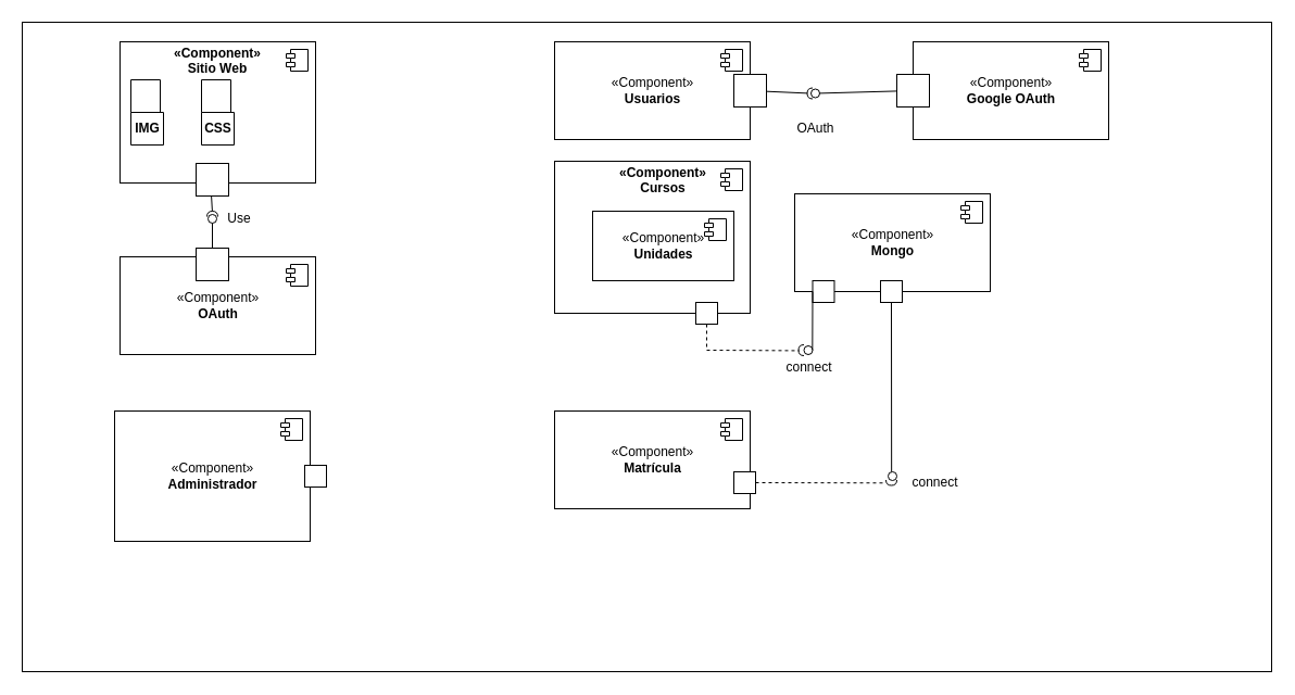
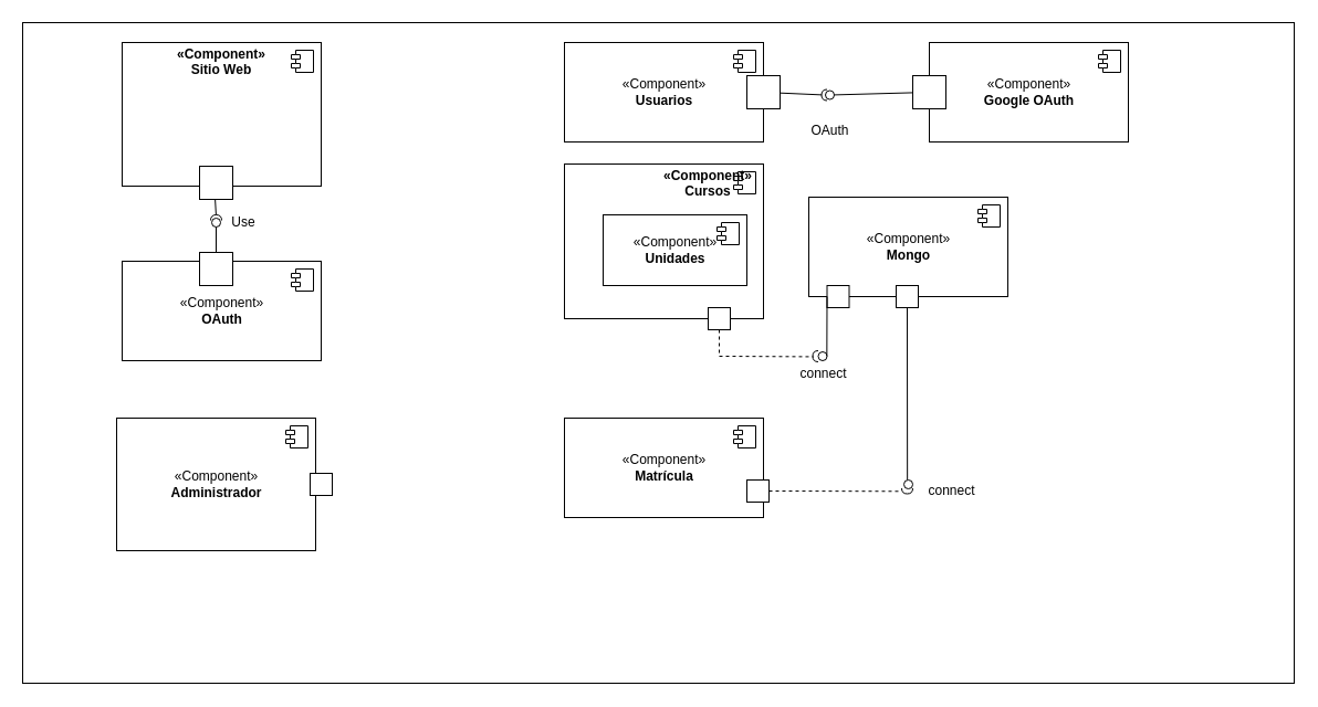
  <mxCell id="0" />
  <mxCell id="1" parent="0" />
  <mxCell id="2" value="" style="rounded=0;whiteSpace=wrap;html=1;" vertex="1" parent="1"><mxGeometry y="20" width="1150" height="598" as="geometry" x="20" /></mxCell>
  <mxCell id="3" value="" style="html=1;dropTarget=0;" parent="1" vertex="1"><mxGeometry x="110" y="38" width="180" height="130" as="geometry" /></mxCell>
  <mxCell id="4" value="" style="shape=module;jettyWidth=8;jettyHeight=4;" parent="3" vertex="1"><mxGeometry x="1" width="20" height="20" relative="1" as="geometry"><mxPoint x="-27" y="7" as="offset" /></mxGeometry></mxCell>
  <mxCell id="5" value="«Component»&lt;br&gt;&lt;b&gt;Usuarios&lt;/b&gt;" style="html=1;dropTarget=0;" parent="1" vertex="1"><mxGeometry x="510" y="38" width="180" height="90" as="geometry" /></mxCell>
  <mxCell id="6" value="" style="shape=module;jettyWidth=8;jettyHeight=4;" parent="5" vertex="1"><mxGeometry x="1" width="20" height="20" relative="1" as="geometry"><mxPoint x="-27" y="7" as="offset" /></mxGeometry></mxCell>
  <mxCell id="7" value="" style="html=1;dropTarget=0;" parent="1" vertex="1"><mxGeometry x="510" y="148" width="180" height="140" as="geometry" /></mxCell>
  <mxCell id="8" value="" style="shape=module;jettyWidth=8;jettyHeight=4;" parent="7" vertex="1"><mxGeometry x="1" width="20" height="20" relative="1" as="geometry"><mxPoint x="-27" y="7" as="offset" /></mxGeometry></mxCell>
  <mxCell id="9" value="" style="endArrow=none;html=1;rounded=0;align=center;verticalAlign=top;endFill=0;labelBackgroundColor=none;endSize=2;" parent="1" source="35" target="10" edge="1"><mxGeometry relative="1" as="geometry" /></mxCell>
  <mxCell id="10" value="" style="ellipse;html=1;fontSize=11;align=center;fillColor=none;points=[];aspect=fixed;resizable=0;verticalAlign=bottom;labelPosition=center;verticalLabelPosition=top;flipH=1;" parent="1" vertex="1"><mxGeometry x="746" y="81.5" width="8" height="8" as="geometry" /></mxCell>
  <mxCell id="11" value="OAuth" style="text;html=1;align=center;verticalAlign=middle;resizable=0;points=[];autosize=1;strokeColor=none;fillColor=none;" parent="1" vertex="1"><mxGeometry x="725" y="108" width="50" height="20" as="geometry" /></mxCell>
  <mxCell id="12" value="«Component»&lt;br&gt;&lt;b&gt;Matrícula&lt;/b&gt;" style="html=1;dropTarget=0;" parent="1" vertex="1"><mxGeometry x="510" y="378" width="180" height="90" as="geometry" /></mxCell>
  <mxCell id="13" value="" style="shape=module;jettyWidth=8;jettyHeight=4;" parent="12" vertex="1"><mxGeometry x="1" width="20" height="20" relative="1" as="geometry"><mxPoint x="-27" y="7" as="offset" /></mxGeometry></mxCell>
  <mxCell id="14" value="«Component»&lt;br&gt;&lt;b&gt;OAuth&lt;/b&gt;" style="html=1;dropTarget=0;" parent="1" vertex="1"><mxGeometry x="110" y="236" width="180" height="90" as="geometry" /></mxCell>
  <mxCell id="15" value="" style="shape=module;jettyWidth=8;jettyHeight=4;" parent="14" vertex="1"><mxGeometry x="1" width="20" height="20" relative="1" as="geometry"><mxPoint x="-27" y="7" as="offset" /></mxGeometry></mxCell>
  <mxCell id="16" value="«Component»&lt;br&gt;&lt;b&gt;Mongo&lt;/b&gt;" style="html=1;dropTarget=0;" parent="1" vertex="1"><mxGeometry x="731" y="178" width="180" height="90" as="geometry" /></mxCell>
  <mxCell id="17" value="" style="shape=module;jettyWidth=8;jettyHeight=4;" parent="16" vertex="1"><mxGeometry x="1" width="20" height="20" relative="1" as="geometry"><mxPoint x="-27" y="7" as="offset" /></mxGeometry></mxCell>
  <mxCell id="18" value="" style="html=1;rounded=0;" parent="1" vertex="1"><mxGeometry x="675" y="434" width="20" height="20" as="geometry" /></mxCell>
  <mxCell id="19" value="" style="html=1;rounded=0;" parent="1" vertex="1"><mxGeometry x="810" y="258" width="20" height="20" as="geometry" /></mxCell>
  <mxCell id="20" value="" style="endArrow=none;html=1;rounded=0;align=center;verticalAlign=top;endFill=0;labelBackgroundColor=none;endSize=2;exitX=0.5;exitY=1;exitDx=0;exitDy=0;entryX=0.604;entryY=-0.007;entryDx=0;entryDy=0;entryPerimeter=0;" parent="1" source="19" target="21" edge="1"><mxGeometry relative="1" as="geometry"><mxPoint x="540" y="438" as="sourcePoint" /><mxPoint x="540" y="392" as="targetPoint" /></mxGeometry></mxCell>
  <mxCell id="21" value="" style="ellipse;html=1;fontSize=11;align=center;fillColor=none;points=[];aspect=fixed;resizable=0;verticalAlign=bottom;labelPosition=center;verticalLabelPosition=top;flipH=1;" parent="1" vertex="1"><mxGeometry x="817" y="434" width="8" height="8" as="geometry" /></mxCell>
  <mxCell id="22" value="" style="html=1;rounded=0;" parent="1" vertex="1"><mxGeometry x="747.5" y="258" width="20" height="20" as="geometry" /></mxCell>
  <mxCell id="23" value="" style="endArrow=none;html=1;rounded=0;align=center;verticalAlign=top;endFill=0;labelBackgroundColor=none;endSize=2;exitX=0;exitY=0.5;exitDx=0;exitDy=0;entryX=0.02;entryY=0.496;entryDx=0;entryDy=0;entryPerimeter=0;" parent="1" source="22" target="24" edge="1"><mxGeometry relative="1" as="geometry"><mxPoint x="440" y="378" as="sourcePoint" /><mxPoint x="440" y="332" as="targetPoint" /></mxGeometry></mxCell>
  <mxCell id="24" value="" style="ellipse;html=1;fontSize=11;align=center;fillColor=none;points=[];aspect=fixed;resizable=0;verticalAlign=bottom;labelPosition=center;verticalLabelPosition=top;flipH=1;" parent="1" vertex="1"><mxGeometry x="739.5" y="318" width="8" height="8" as="geometry" /></mxCell>
  <mxCell id="25" value="" style="html=1;rounded=0;" parent="1" vertex="1"><mxGeometry x="640" y="278" width="20" height="20" as="geometry" /></mxCell>
  <mxCell id="26" value="" style="endArrow=none;html=1;rounded=0;align=center;verticalAlign=top;endFill=0;labelBackgroundColor=none;endSize=2;exitX=0.5;exitY=1;exitDx=0;exitDy=0;entryX=0.829;entryY=0.543;entryDx=0;entryDy=0;entryPerimeter=0;dashed=1;" parent="1" source="25" target="27" edge="1"><mxGeometry relative="1" as="geometry"><mxPoint x="470" y="318" as="sourcePoint" /><mxPoint x="470" y="272" as="targetPoint" /><Array as="points"><mxPoint x="650" y="322" /></Array></mxGeometry></mxCell>
  <mxCell id="27" value="" style="shape=requiredInterface;html=1;fontSize=11;align=center;fillColor=none;points=[];aspect=fixed;resizable=0;verticalAlign=bottom;labelPosition=center;verticalLabelPosition=top;flipH=1;direction=east;" parent="1" vertex="1"><mxGeometry x="734.5" y="317" width="5" height="10" as="geometry" /></mxCell>
  <mxCell id="28" value="connect" style="text;html=1;align=center;verticalAlign=middle;resizable=0;points=[];autosize=1;strokeColor=none;fillColor=none;" parent="1" vertex="1"><mxGeometry x="713.5" y="328" width="60" height="20" as="geometry" /></mxCell>
  <mxCell id="29" value="" style="endArrow=none;html=1;rounded=0;align=center;verticalAlign=top;endFill=0;labelBackgroundColor=none;endSize=2;entryX=0.556;entryY=-0.011;entryDx=0;entryDy=0;entryPerimeter=0;dashed=1;exitX=1;exitY=0.5;exitDx=0;exitDy=0;" parent="1" source="18" target="30" edge="1"><mxGeometry relative="1" as="geometry"><mxPoint x="620" y="438" as="sourcePoint" /><mxPoint x="25" y="-2" as="targetPoint" /></mxGeometry></mxCell>
  <mxCell id="30" value="" style="shape=requiredInterface;html=1;fontSize=11;align=center;fillColor=none;points=[];aspect=fixed;resizable=0;verticalAlign=bottom;labelPosition=center;verticalLabelPosition=top;flipH=1;direction=south;" parent="1" vertex="1"><mxGeometry x="815" y="441.5" width="10" height="5" as="geometry" /></mxCell>
  <mxCell id="31" value="connect" style="text;html=1;align=center;verticalAlign=middle;resizable=0;points=[];autosize=1;strokeColor=none;fillColor=none;" parent="1" vertex="1"><mxGeometry x="830" y="434" width="60" height="20" as="geometry" /></mxCell>
  <mxCell id="32" value="«Component»&lt;br&gt;&lt;b&gt;Google OAuth&lt;/b&gt;" style="html=1;dropTarget=0;" vertex="1" parent="1"><mxGeometry x="840" y="38" width="180" height="90" as="geometry" /></mxCell>
  <mxCell id="33" value="" style="shape=module;jettyWidth=8;jettyHeight=4;" vertex="1" parent="32"><mxGeometry x="1" width="20" height="20" relative="1" as="geometry"><mxPoint x="-27" y="7" as="offset" /></mxGeometry></mxCell>
  <mxCell id="34" style="edgeStyle=orthogonalEdgeStyle;rounded=0;orthogonalLoop=1;jettySize=auto;html=1;exitX=0.5;exitY=1;exitDx=0;exitDy=0;" edge="1" parent="1" source="32" target="32"><mxGeometry relative="1" as="geometry" /></mxCell>
  <mxCell id="35" value="" style="html=1;rounded=0;" parent="1" vertex="1"><mxGeometry x="825" y="68" width="30" height="30" as="geometry" /></mxCell>
  <mxCell id="36" value="" style="html=1;rounded=0;" parent="1" vertex="1"><mxGeometry x="675" y="68" width="30" height="30" as="geometry" /></mxCell>
  <mxCell id="37" value="" style="endArrow=none;html=1;rounded=0;align=center;verticalAlign=top;endFill=0;labelBackgroundColor=none;endSize=2;" parent="1" source="36" target="38" edge="1"><mxGeometry relative="1" as="geometry" /></mxCell>
  <mxCell id="38" value="" style="shape=requiredInterface;html=1;fontSize=11;align=center;fillColor=none;points=[];aspect=fixed;resizable=0;verticalAlign=bottom;labelPosition=center;verticalLabelPosition=top;flipH=1;direction=east;" parent="1" vertex="1"><mxGeometry x="742.5" y="80.5" width="5" height="10" as="geometry" /></mxCell>
- <mxCell id="39" value="«Component»&#10;Cursos" style="text;align=center;fontStyle=1;verticalAlign=middle;spacingLeft=3;spacingRight=3;strokeColor=none;rotatable=0;points=[[0,0.5],[1,0.5]];portConstraint=eastwest;" vertex="1" parent="1"><mxGeometry x="570" y="152" width="80" height="26" as="geometry" /></mxCell>
+ <mxCell id="39" value="«Component»&#10;Cursos" style="text;align=center;fontStyle=1;verticalAlign=middle;spacingLeft=3;spacingRight=3;strokeColor=none;rotatable=0;points=[[0,0.5],[1,0.5]];portConstraint=eastwest;" vertex="1" parent="1"><mxGeometry x="600" y="152" width="80" height="26" as="geometry" /></mxCell>
  <mxCell id="40" value="«Component»&lt;br&gt;&lt;b&gt;Unidades&lt;/b&gt;" style="html=1;dropTarget=0;" vertex="1" parent="1"><mxGeometry x="545" y="194" width="130" height="64" as="geometry" /></mxCell>
  <mxCell id="41" value="" style="shape=module;jettyWidth=8;jettyHeight=4;" vertex="1" parent="40"><mxGeometry x="1" width="20" height="20" relative="1" as="geometry"><mxPoint x="-27" y="7" as="offset" /></mxGeometry></mxCell>
  <mxCell id="42" value="" style="html=1;rounded=0;" vertex="1" parent="1"><mxGeometry x="180" y="228" width="30" height="30" as="geometry" /></mxCell>
  <mxCell id="43" value="" style="html=1;rounded=0;" vertex="1" parent="1"><mxGeometry x="180" y="150" width="30" height="30" as="geometry" /></mxCell>
  <mxCell id="44" value="" style="ellipse;html=1;fontSize=11;align=center;fillColor=none;points=[];aspect=fixed;resizable=0;verticalAlign=bottom;labelPosition=center;verticalLabelPosition=top;flipH=1;" vertex="1" parent="1"><mxGeometry x="191" y="197" width="8" height="8" as="geometry" /></mxCell>
  <mxCell id="45" value="" style="endArrow=none;html=1;rounded=0;align=center;verticalAlign=top;endFill=0;labelBackgroundColor=none;endSize=2;exitX=0.5;exitY=0;exitDx=0;exitDy=0;" edge="1" parent="1" source="42" target="44"><mxGeometry relative="1" as="geometry"><mxPoint x="195" y="228" as="sourcePoint" /><mxPoint x="195" y="188" as="targetPoint" /><Array as="points" /></mxGeometry></mxCell>
  <mxCell id="46" value="" style="shape=requiredInterface;html=1;fontSize=11;align=center;fillColor=none;points=[];aspect=fixed;resizable=0;verticalAlign=bottom;labelPosition=center;verticalLabelPosition=top;flipH=1;direction=north;" vertex="1" parent="1"><mxGeometry x="190" y="194" width="10" height="5" as="geometry" /></mxCell>
  <mxCell id="47" value="" style="endArrow=none;html=1;rounded=0;align=center;verticalAlign=top;endFill=0;labelBackgroundColor=none;endSize=2;exitX=0.5;exitY=0;exitDx=0;exitDy=0;entryX=0.5;entryY=1;entryDx=0;entryDy=0;" edge="1" parent="1" target="43"><mxGeometry relative="1" as="geometry"><mxPoint x="194" y="180" as="sourcePoint" /><mxPoint x="194.125" y="145.998" as="targetPoint" /></mxGeometry></mxCell>
  <mxCell id="48" value="Use" style="text;html=1;strokeColor=none;fillColor=none;align=center;verticalAlign=middle;whiteSpace=wrap;rounded=0;" vertex="1" parent="1"><mxGeometry x="190" y="186" width="60" height="30" as="geometry" /></mxCell>
  <mxCell id="49" value="" style="endArrow=none;html=1;rounded=0;exitX=1.021;exitY=0.508;exitDx=0;exitDy=0;exitPerimeter=0;entryX=0.471;entryY=1.017;entryDx=0;entryDy=0;entryPerimeter=0;" edge="1" parent="1" source="46" target="43"><mxGeometry width="50" height="50" relative="1" as="geometry"><mxPoint x="190" y="218" as="sourcePoint" /><mxPoint x="240" y="168" as="targetPoint" /></mxGeometry></mxCell>
  <mxCell id="50" value="«Component»&#10;Sitio Web" style="text;align=center;fontStyle=1;verticalAlign=middle;spacingLeft=3;spacingRight=3;strokeColor=none;rotatable=0;points=[[0,0.5],[1,0.5]];portConstraint=eastwest;" vertex="1" parent="1"><mxGeometry x="160" y="42" width="80" height="26" as="geometry" /></mxCell>
  <mxCell id="51" value="«Component»&lt;br&gt;&lt;b&gt;Administrador&lt;/b&gt;" style="html=1;dropTarget=0;" vertex="1" parent="1"><mxGeometry x="105" y="378" width="180" height="120" as="geometry" /></mxCell>
  <mxCell id="52" value="" style="shape=module;jettyWidth=8;jettyHeight=4;" vertex="1" parent="51"><mxGeometry x="1" width="20" height="20" relative="1" as="geometry"><mxPoint x="-27" y="7" as="offset" /></mxGeometry></mxCell>
  <mxCell id="53" value="" style="html=1;rounded=0;" vertex="1" parent="1"><mxGeometry x="280" y="428" width="20" height="20" as="geometry" /></mxCell>
- <mxCell id="54" value="IMG" style="shape=folder;fontStyle=1;tabWidth=80;tabHeight=30;tabPosition=left;html=1;boundedLbl=1;" vertex="1" parent="1"><mxGeometry x="120" y="73" width="30" height="60" as="geometry" /></mxCell>
- <mxCell id="55" value="CSS" style="shape=folder;fontStyle=1;tabWidth=80;tabHeight=30;tabPosition=left;html=1;boundedLbl=1;" vertex="1" parent="1"><mxGeometry x="185" y="73" width="30" height="60" as="geometry" /></mxCell>
